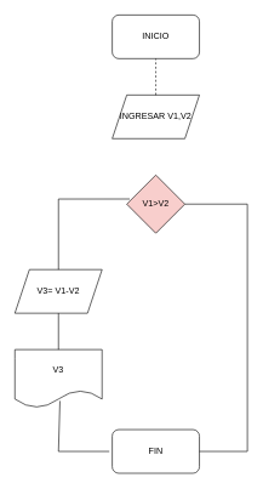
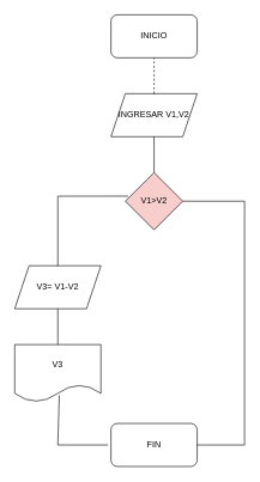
  <mxCell id="0" />
  <mxCell id="1" parent="0" />
  <mxCell id="2" value="INICIO" style="rounded=1;whiteSpace=wrap;html=1;" vertex="1" parent="1"><mxGeometry x="154" y="20" width="120" height="60" as="geometry" /></mxCell>
  <mxCell id="3" value="INGRESAR V1,V2" style="shape=parallelogram;perimeter=parallelogramPerimeter;whiteSpace=wrap;html=1;fixedSize=1;" vertex="1" parent="1"><mxGeometry x="154" y="130" width="120" height="60" as="geometry" /></mxCell>
  <mxCell id="4" value="V1&amp;gt;V2" style="rhombus;whiteSpace=wrap;html=1;fillColor=#f8cecc;" vertex="1" parent="1"><mxGeometry x="174" y="240" width="80" height="80" as="geometry" /></mxCell>
  <mxCell id="5" value="V3= V1-V2" style="shape=parallelogram;perimeter=parallelogramPerimeter;whiteSpace=wrap;html=1;fixedSize=1;" vertex="1" parent="1"><mxGeometry x="20" y="370" width="120" height="60" as="geometry" /></mxCell>
  <mxCell id="6" value="V3" style="shape=document;whiteSpace=wrap;html=1;boundedLbl=1;" vertex="1" parent="1"><mxGeometry x="20" y="480" width="120" height="80" as="geometry" /></mxCell>
  <mxCell id="7" value="" style="endArrow=none;html=1;rounded=0;" edge="1" parent="1" source="6"><mxGeometry width="50" height="50" relative="1" as="geometry"><mxPoint x="80" y="459.289" as="sourcePoint" /><mxPoint x="80" y="430" as="targetPoint" /></mxGeometry></mxCell>
  <mxCell id="8" value="" style="endArrow=none;html=1;rounded=0;exitX=0.5;exitY=0;exitDx=0;exitDy=0;exitPerimeter=0;entryX=0.05;entryY=0.412;entryDx=0;entryDy=0;entryPerimeter=0;" edge="1" parent="1" source="5" target="4"><mxGeometry width="50" height="50" relative="1" as="geometry"><mxPoint x="60" y="370" as="sourcePoint" /><mxPoint x="90" y="270" as="targetPoint" /><Array as="points"><mxPoint x="80" y="273" /></Array></mxGeometry></mxCell>
  <mxCell id="9" value="FIN" style="rounded=1;whiteSpace=wrap;html=1;" vertex="1" parent="1"><mxGeometry x="154" y="590" width="120" height="60" as="geometry" /></mxCell>
  <mxCell id="10" value="" style="endArrow=none;html=1;rounded=0;entryX=0.517;entryY=0.882;entryDx=0;entryDy=0;entryPerimeter=0;" edge="1" parent="1" target="6"><mxGeometry width="50" height="50" relative="1" as="geometry"><mxPoint x="150" y="620" as="sourcePoint" /><mxPoint x="110" y="570" as="targetPoint" /><Array as="points"><mxPoint x="80" y="620" /></Array></mxGeometry></mxCell>
  <mxCell id="11" value="" style="endArrow=none;html=1;rounded=0;exitX=1;exitY=0.5;exitDx=0;exitDy=0;entryX=1;entryY=0.5;entryDx=0;entryDy=0;" edge="1" parent="1" source="4" target="9"><mxGeometry width="50" height="50" relative="1" as="geometry"><mxPoint x="254" y="290" as="sourcePoint" /><mxPoint x="304" y="240" as="targetPoint" /><Array as="points"><mxPoint x="340" y="280" /><mxPoint x="340" y="620" /></Array></mxGeometry></mxCell>
+ <mxCell id="12" value="" style="endArrow=none;html=1;rounded=0;entryX=0.5;entryY=1;entryDx=0;entryDy=0;exitX=0.5;exitY=0;exitDx=0;exitDy=0;" edge="1" parent="1" source="4" target="3"><mxGeometry width="50" height="50" relative="1" as="geometry"><mxPoint x="200" y="240" as="sourcePoint" /><mxPoint x="250" y="190" as="targetPoint" /></mxGeometry></mxCell>
  <mxCell id="13" value="" style="endArrow=none;html=1;rounded=0;exitX=0.5;exitY=0;exitDx=0;exitDy=0;dashed=1;" edge="1" parent="1" source="3" target="2"><mxGeometry width="50" height="50" relative="1" as="geometry"><mxPoint x="220" y="130" as="sourcePoint" /><mxPoint x="270" y="80" as="targetPoint" /></mxGeometry></mxCell>
